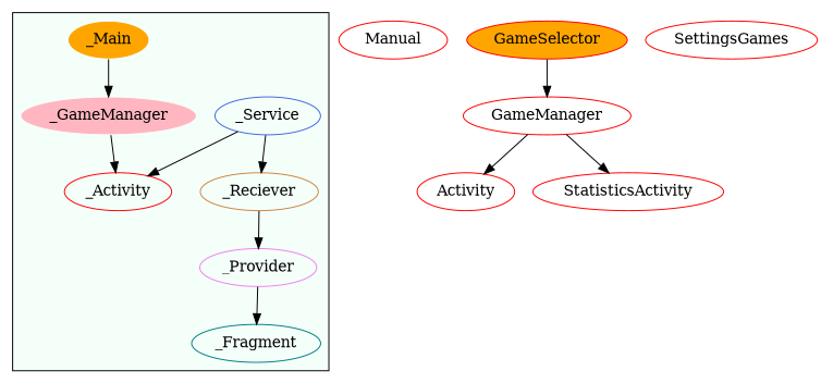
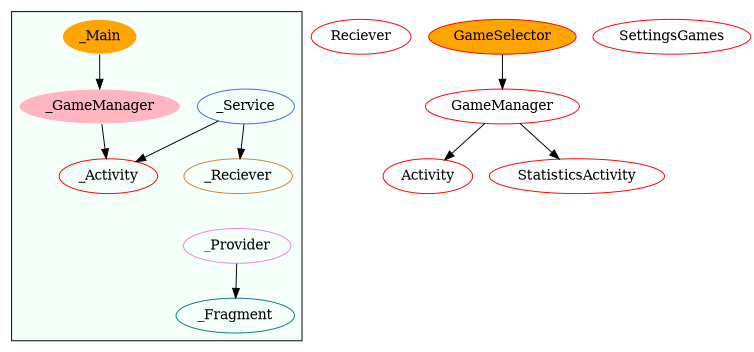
  digraph {
    node [color=red]
    _Activity
    _Service [color=royalblue]
    _Reciever [color=peru]
    _Provider [color=violet]
    _Fragment [color=teal]
    _Main [color=mintcream fillcolor=orange style=filled]
    n7 [color=mintcream fillcolor=lightpink label=_GameManager style=filled]
-   Manual
+   Manual [label=Reciever]
    GameSelector [fillcolor=orange style=filled]
    GameManager
    n11 [label=Activity]
    StatisticsActivity
    SettingsGames
    subgraph cluster_1 {
      bgcolor=mintcream
      _Activity
      _Service
      _Reciever
      _Provider
      _Fragment
      _Main
      n7
    }
    _Service -> _Activity
    _Service -> _Reciever
-   _Reciever -> _Provider
    _Provider -> _Fragment
    _Main -> n7
    n7 -> _Activity
    GameSelector -> GameManager
    GameManager -> n11
    GameManager -> StatisticsActivity
  }
